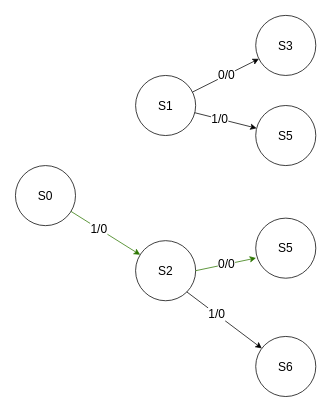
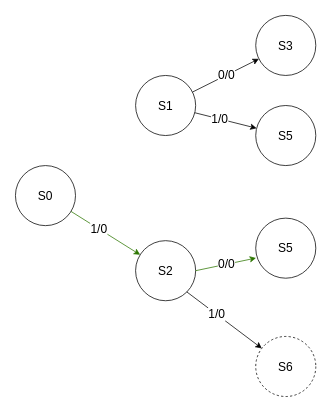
  <mxCell id="0" />
  <mxCell id="1" parent="0" />
  <mxCell id="2" value="S0" style="ellipse;whiteSpace=wrap;html=1;aspect=fixed;fontStyle=0;fontSize=16;" vertex="1" parent="1"><mxGeometry x="20" y="220" width="80" height="80" as="geometry" /></mxCell>
  <mxCell id="3" value="S1" style="ellipse;whiteSpace=wrap;html=1;aspect=fixed;fontStyle=0;fontSize=16;" vertex="1" parent="1"><mxGeometry x="180" y="100" width="80" height="80" as="geometry" /></mxCell>
  <mxCell id="4" value="S2" style="ellipse;whiteSpace=wrap;html=1;aspect=fixed;fontStyle=0;fontSize=16;" vertex="1" parent="1"><mxGeometry x="180" y="320" width="80" height="80" as="geometry" /></mxCell>
  <mxCell id="5" value="" style="endArrow=classic;html=1;rounded=0;fontStyle=0;fontSize=16;fillColor=#60a917;strokeColor=#2D7600;" edge="1" parent="1" source="2" target="4"><mxGeometry width="50" height="50" relative="1" as="geometry"><mxPoint x="210" y="310" as="sourcePoint" /><mxPoint x="260" y="260" as="targetPoint" /></mxGeometry></mxCell>
  <mxCell id="6" value="1/0" style="edgeLabel;html=1;align=center;verticalAlign=middle;resizable=0;points=[];fontStyle=0;fontSize=16;" vertex="1" connectable="0" parent="5"><mxGeometry x="-0.21" relative="1" as="geometry"><mxPoint as="offset" /></mxGeometry></mxCell>
  <mxCell id="7" value="&lt;font&gt;S3&lt;/font&gt;" style="ellipse;whiteSpace=wrap;html=1;aspect=fixed;fontSize=16;" vertex="1" parent="1"><mxGeometry x="340" y="20" width="80" height="80" as="geometry" /></mxCell>
  <mxCell id="8" value="&lt;font&gt;S5&lt;/font&gt;" style="ellipse;whiteSpace=wrap;html=1;aspect=fixed;fontSize=16;" vertex="1" parent="1"><mxGeometry x="340" y="140" width="80" height="80" as="geometry" /></mxCell>
  <mxCell id="9" value="" style="endArrow=classic;html=1;rounded=0;fontStyle=0;fontSize=16;" edge="1" parent="1" source="3" target="7"><mxGeometry width="50" height="50" relative="1" as="geometry"><mxPoint x="105" y="211" as="sourcePoint" /><mxPoint x="190" y="163" as="targetPoint" /></mxGeometry></mxCell>
  <mxCell id="10" value="0/0" style="edgeLabel;html=1;align=center;verticalAlign=middle;resizable=0;points=[];fontStyle=0;fontSize=16;" vertex="1" connectable="0" parent="9"><mxGeometry x="0.025" y="1" relative="1" as="geometry"><mxPoint as="offset" /></mxGeometry></mxCell>
  <mxCell id="11" value="" style="endArrow=classic;html=1;rounded=0;fontStyle=0;fontSize=16;" edge="1" parent="1" source="3" target="8"><mxGeometry width="50" height="50" relative="1" as="geometry"><mxPoint x="106" y="248" as="sourcePoint" /><mxPoint x="194" y="292" as="targetPoint" /></mxGeometry></mxCell>
  <mxCell id="12" value="1/0" style="edgeLabel;html=1;align=center;verticalAlign=middle;resizable=0;points=[];fontStyle=0;fontSize=16;" vertex="1" connectable="0" parent="11"><mxGeometry x="-0.21" relative="1" as="geometry"><mxPoint as="offset" /></mxGeometry></mxCell>
  <mxCell id="13" value="S5" style="ellipse;whiteSpace=wrap;html=1;aspect=fixed;fontStyle=0;fontSize=16;" vertex="1" parent="1"><mxGeometry x="340" y="290" width="80" height="80" as="geometry" /></mxCell>
  <mxCell id="14" value="" style="endArrow=classic;html=1;rounded=0;entryX=0.006;entryY=0.664;entryDx=0;entryDy=0;entryPerimeter=0;fontStyle=0;fontSize=16;exitX=1;exitY=0.5;exitDx=0;exitDy=0;fillColor=#60a917;strokeColor=#2D7600;" edge="1" parent="1" target="13" source="4"><mxGeometry width="50" height="50" relative="1" as="geometry"><mxPoint x="297.5" y="371" as="sourcePoint" /><mxPoint x="462.5" y="390" as="targetPoint" /></mxGeometry></mxCell>
  <mxCell id="15" value="0/0" style="edgeLabel;html=1;align=center;verticalAlign=middle;resizable=0;points=[];fontStyle=0;fontSize=16;" vertex="1" connectable="0" parent="14"><mxGeometry x="0.025" y="1" relative="1" as="geometry"><mxPoint as="offset" /></mxGeometry></mxCell>
- <mxCell id="16" value="&lt;font&gt;S6&lt;/font&gt;" style="ellipse;whiteSpace=wrap;html=1;aspect=fixed;fontSize=16;" vertex="1" parent="1"><mxGeometry x="340" y="447.55" width="80" height="80" as="geometry" /></mxCell>
+ <mxCell id="16" value="&lt;font&gt;S6&lt;/font&gt;" style="ellipse;whiteSpace=wrap;html=1;aspect=fixed;fontSize=16;dashed=1;" vertex="1" parent="1"><mxGeometry x="340" y="447.55" width="80" height="80" as="geometry" /></mxCell>
  <mxCell id="17" value="" style="endArrow=classic;html=1;rounded=0;fontStyle=0;fontSize=16;exitX=1;exitY=1;exitDx=0;exitDy=0;" edge="1" parent="1" target="16" source="4"><mxGeometry width="50" height="50" relative="1" as="geometry"><mxPoint x="237.013" y="439.999" as="sourcePoint" /><mxPoint x="194" y="599.55" as="targetPoint" /></mxGeometry></mxCell>
  <mxCell id="18" value="1/0" style="edgeLabel;html=1;align=center;verticalAlign=middle;resizable=0;points=[];fontStyle=0;fontSize=16;" vertex="1" connectable="0" parent="17"><mxGeometry x="-0.21" relative="1" as="geometry"><mxPoint as="offset" /></mxGeometry></mxCell>
